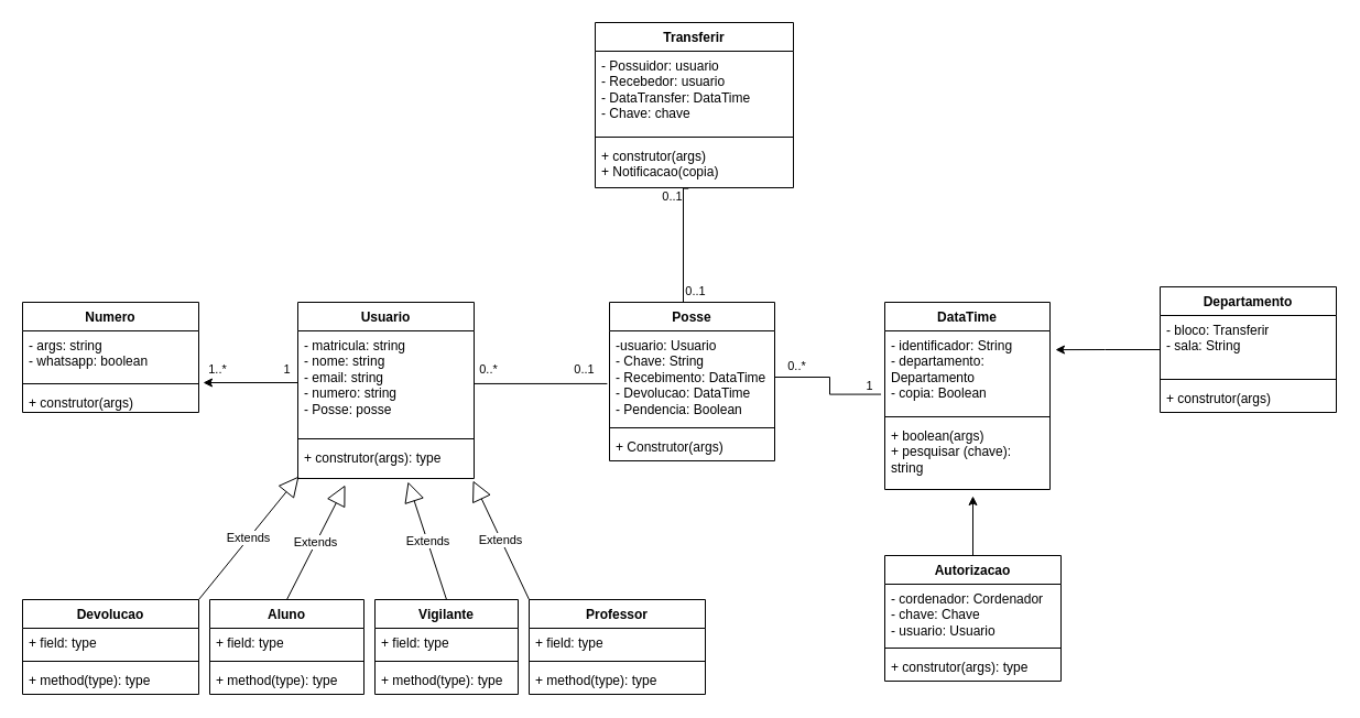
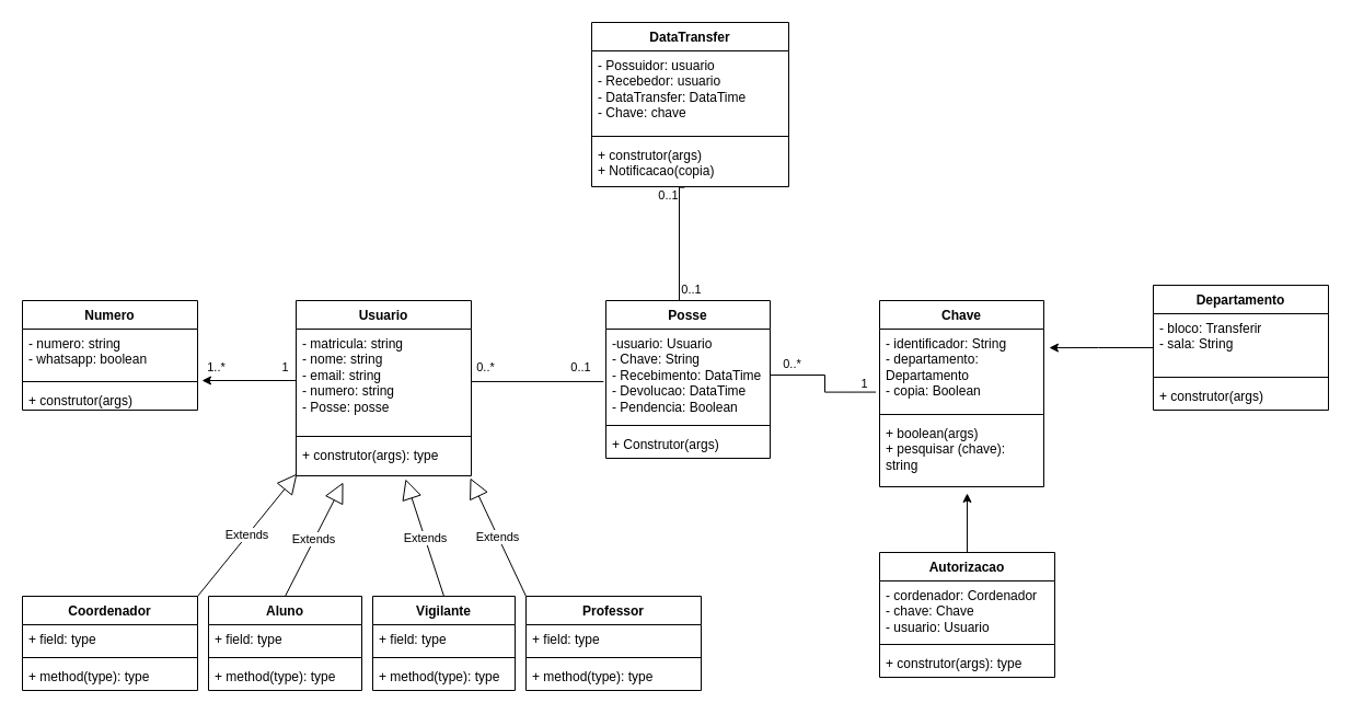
  <mxCell id="0" />
  <mxCell id="1" parent="0" />
  <mxCell id="2" value="Usuario" style="swimlane;fontStyle=1;align=center;verticalAlign=top;childLayout=stackLayout;horizontal=1;startSize=26;horizontalStack=0;resizeParent=1;resizeParentMax=0;resizeLast=0;collapsible=1;marginBottom=0;whiteSpace=wrap;html=1;" vertex="1" parent="1"><mxGeometry x="270" y="274" width="160" height="160" as="geometry" /></mxCell>
  <mxCell id="3" value="- matricula: string&lt;br&gt;- nome: string&lt;br&gt;- email: string&lt;br&gt;- numero: string&lt;br&gt;- Posse: posse" style="text;strokeColor=none;fillColor=none;align=left;verticalAlign=top;spacingLeft=4;spacingRight=4;overflow=hidden;rotatable=0;points=[[0,0.5],[1,0.5]];portConstraint=eastwest;whiteSpace=wrap;html=1;" vertex="1" parent="2"><mxGeometry y="26" width="160" height="94" as="geometry" /></mxCell>
  <mxCell id="4" value="" style="line;strokeWidth=1;fillColor=none;align=left;verticalAlign=middle;spacingTop=-1;spacingLeft=3;spacingRight=3;rotatable=0;labelPosition=right;points=[];portConstraint=eastwest;strokeColor=inherit;" vertex="1" parent="2"><mxGeometry y="120" width="160" height="8" as="geometry" /></mxCell>
  <mxCell id="5" value="+ construtor(args): type" style="text;strokeColor=none;fillColor=none;align=left;verticalAlign=top;spacingLeft=4;spacingRight=4;overflow=hidden;rotatable=0;points=[[0,0.5],[1,0.5]];portConstraint=eastwest;whiteSpace=wrap;html=1;" vertex="1" parent="2"><mxGeometry y="128" width="160" height="32" as="geometry" /></mxCell>
  <mxCell id="6" value="Aluno" style="swimlane;fontStyle=1;align=center;verticalAlign=top;childLayout=stackLayout;horizontal=1;startSize=26;horizontalStack=0;resizeParent=1;resizeParentMax=0;resizeLast=0;collapsible=1;marginBottom=0;whiteSpace=wrap;html=1;" vertex="1" parent="1"><mxGeometry x="190" y="544" width="140" height="86" as="geometry" /></mxCell>
  <mxCell id="7" value="+ field: type" style="text;strokeColor=none;fillColor=none;align=left;verticalAlign=top;spacingLeft=4;spacingRight=4;overflow=hidden;rotatable=0;points=[[0,0.5],[1,0.5]];portConstraint=eastwest;whiteSpace=wrap;html=1;" vertex="1" parent="6"><mxGeometry y="26" width="140" height="26" as="geometry" /></mxCell>
  <mxCell id="8" value="" style="line;strokeWidth=1;fillColor=none;align=left;verticalAlign=middle;spacingTop=-1;spacingLeft=3;spacingRight=3;rotatable=0;labelPosition=right;points=[];portConstraint=eastwest;strokeColor=inherit;" vertex="1" parent="6"><mxGeometry y="52" width="140" height="8" as="geometry" /></mxCell>
  <mxCell id="9" value="+ method(type): type" style="text;strokeColor=none;fillColor=none;align=left;verticalAlign=top;spacingLeft=4;spacingRight=4;overflow=hidden;rotatable=0;points=[[0,0.5],[1,0.5]];portConstraint=eastwest;whiteSpace=wrap;html=1;" vertex="1" parent="6"><mxGeometry y="60" width="140" height="26" as="geometry" /></mxCell>
  <mxCell id="10" value="Professor" style="swimlane;fontStyle=1;align=center;verticalAlign=top;childLayout=stackLayout;horizontal=1;startSize=26;horizontalStack=0;resizeParent=1;resizeParentMax=0;resizeLast=0;collapsible=1;marginBottom=0;whiteSpace=wrap;html=1;" vertex="1" parent="1"><mxGeometry x="480" y="544" width="160" height="86" as="geometry" /></mxCell>
  <mxCell id="11" value="+ field: type" style="text;strokeColor=none;fillColor=none;align=left;verticalAlign=top;spacingLeft=4;spacingRight=4;overflow=hidden;rotatable=0;points=[[0,0.5],[1,0.5]];portConstraint=eastwest;whiteSpace=wrap;html=1;" vertex="1" parent="10"><mxGeometry y="26" width="160" height="26" as="geometry" /></mxCell>
  <mxCell id="12" value="" style="line;strokeWidth=1;fillColor=none;align=left;verticalAlign=middle;spacingTop=-1;spacingLeft=3;spacingRight=3;rotatable=0;labelPosition=right;points=[];portConstraint=eastwest;strokeColor=inherit;" vertex="1" parent="10"><mxGeometry y="52" width="160" height="8" as="geometry" /></mxCell>
  <mxCell id="13" value="+ method(type): type" style="text;strokeColor=none;fillColor=none;align=left;verticalAlign=top;spacingLeft=4;spacingRight=4;overflow=hidden;rotatable=0;points=[[0,0.5],[1,0.5]];portConstraint=eastwest;whiteSpace=wrap;html=1;" vertex="1" parent="10"><mxGeometry y="60" width="160" height="26" as="geometry" /></mxCell>
- <mxCell id="14" value="Devolucao" style="swimlane;fontStyle=1;align=center;verticalAlign=top;childLayout=stackLayout;horizontal=1;startSize=26;horizontalStack=0;resizeParent=1;resizeParentMax=0;resizeLast=0;collapsible=1;marginBottom=0;whiteSpace=wrap;html=1;" vertex="1" parent="1"><mxGeometry x="20" y="544" width="160" height="86" as="geometry" /></mxCell>
+ <mxCell id="14" value="Coordenador" style="swimlane;fontStyle=1;align=center;verticalAlign=top;childLayout=stackLayout;horizontal=1;startSize=26;horizontalStack=0;resizeParent=1;resizeParentMax=0;resizeLast=0;collapsible=1;marginBottom=0;whiteSpace=wrap;html=1;" vertex="1" parent="1"><mxGeometry x="20" y="544" width="160" height="86" as="geometry" /></mxCell>
  <mxCell id="15" value="+ field: type" style="text;strokeColor=none;fillColor=none;align=left;verticalAlign=top;spacingLeft=4;spacingRight=4;overflow=hidden;rotatable=0;points=[[0,0.5],[1,0.5]];portConstraint=eastwest;whiteSpace=wrap;html=1;" vertex="1" parent="14"><mxGeometry y="26" width="160" height="26" as="geometry" /></mxCell>
  <mxCell id="16" value="" style="line;strokeWidth=1;fillColor=none;align=left;verticalAlign=middle;spacingTop=-1;spacingLeft=3;spacingRight=3;rotatable=0;labelPosition=right;points=[];portConstraint=eastwest;strokeColor=inherit;" vertex="1" parent="14"><mxGeometry y="52" width="160" height="8" as="geometry" /></mxCell>
  <mxCell id="17" value="+ method(type): type" style="text;strokeColor=none;fillColor=none;align=left;verticalAlign=top;spacingLeft=4;spacingRight=4;overflow=hidden;rotatable=0;points=[[0,0.5],[1,0.5]];portConstraint=eastwest;whiteSpace=wrap;html=1;" vertex="1" parent="14"><mxGeometry y="60" width="160" height="26" as="geometry" /></mxCell>
  <mxCell id="18" value="Extends" style="endArrow=block;endSize=16;endFill=0;html=1;rounded=0;exitX=1;exitY=0;exitDx=0;exitDy=0;entryX=0.006;entryY=0.938;entryDx=0;entryDy=0;entryPerimeter=0;" edge="1" parent="1" source="14" target="5"><mxGeometry width="160" relative="1" as="geometry"><mxPoint x="340" y="494" as="sourcePoint" /><mxPoint x="400" y="444" as="targetPoint" /></mxGeometry></mxCell>
  <mxCell id="19" value="Extends" style="endArrow=block;endSize=16;endFill=0;html=1;rounded=0;exitX=0.5;exitY=0;exitDx=0;exitDy=0;entryX=0.269;entryY=1.188;entryDx=0;entryDy=0;entryPerimeter=0;" edge="1" parent="1" source="6" target="5"><mxGeometry width="160" relative="1" as="geometry"><mxPoint x="340" y="504" as="sourcePoint" /><mxPoint x="430" y="454" as="targetPoint" /></mxGeometry></mxCell>
  <mxCell id="20" value="Extends" style="endArrow=block;endSize=16;endFill=0;html=1;rounded=0;exitX=0;exitY=0;exitDx=0;exitDy=0;entryX=0.994;entryY=1.063;entryDx=0;entryDy=0;entryPerimeter=0;" edge="1" parent="1" source="10" target="5"><mxGeometry width="160" relative="1" as="geometry"><mxPoint x="350" y="514" as="sourcePoint" /><mxPoint x="530" y="454" as="targetPoint" /></mxGeometry></mxCell>
  <mxCell id="21" value="Vigilante" style="swimlane;fontStyle=1;align=center;verticalAlign=top;childLayout=stackLayout;horizontal=1;startSize=26;horizontalStack=0;resizeParent=1;resizeParentMax=0;resizeLast=0;collapsible=1;marginBottom=0;whiteSpace=wrap;html=1;" vertex="1" parent="1"><mxGeometry x="340" y="544" width="130" height="86" as="geometry" /></mxCell>
  <mxCell id="22" value="+ field: type" style="text;strokeColor=none;fillColor=none;align=left;verticalAlign=top;spacingLeft=4;spacingRight=4;overflow=hidden;rotatable=0;points=[[0,0.5],[1,0.5]];portConstraint=eastwest;whiteSpace=wrap;html=1;" vertex="1" parent="21"><mxGeometry y="26" width="130" height="26" as="geometry" /></mxCell>
  <mxCell id="23" value="" style="line;strokeWidth=1;fillColor=none;align=left;verticalAlign=middle;spacingTop=-1;spacingLeft=3;spacingRight=3;rotatable=0;labelPosition=right;points=[];portConstraint=eastwest;strokeColor=inherit;" vertex="1" parent="21"><mxGeometry y="52" width="130" height="8" as="geometry" /></mxCell>
  <mxCell id="24" value="+ method(type): type" style="text;strokeColor=none;fillColor=none;align=left;verticalAlign=top;spacingLeft=4;spacingRight=4;overflow=hidden;rotatable=0;points=[[0,0.5],[1,0.5]];portConstraint=eastwest;whiteSpace=wrap;html=1;" vertex="1" parent="21"><mxGeometry y="60" width="130" height="26" as="geometry" /></mxCell>
  <mxCell id="25" value="Extends" style="endArrow=block;endSize=16;endFill=0;html=1;rounded=0;exitX=0.5;exitY=0;exitDx=0;exitDy=0;entryX=0.625;entryY=1.094;entryDx=0;entryDy=0;entryPerimeter=0;" edge="1" parent="1" source="21" target="5"><mxGeometry width="160" relative="1" as="geometry"><mxPoint x="650" y="544" as="sourcePoint" /><mxPoint x="450" y="454" as="targetPoint" /></mxGeometry></mxCell>
  <mxCell id="26" value="Numero" style="swimlane;fontStyle=1;align=center;verticalAlign=top;childLayout=stackLayout;horizontal=1;startSize=26;horizontalStack=0;resizeParent=1;resizeParentMax=0;resizeLast=0;collapsible=1;marginBottom=0;whiteSpace=wrap;html=1;" vertex="1" parent="1"><mxGeometry x="20" y="274" width="160" height="100" as="geometry" /></mxCell>
- <mxCell id="27" value="- args: string&lt;br&gt;- whatsapp: boolean" style="text;strokeColor=none;fillColor=none;align=left;verticalAlign=top;spacingLeft=4;spacingRight=4;overflow=hidden;rotatable=0;points=[[0,0.5],[1,0.5]];portConstraint=eastwest;whiteSpace=wrap;html=1;" vertex="1" parent="26"><mxGeometry y="26" width="160" height="44" as="geometry" /></mxCell>
+ <mxCell id="27" value="- numero: string&lt;br&gt;- whatsapp: boolean" style="text;strokeColor=none;fillColor=none;align=left;verticalAlign=top;spacingLeft=4;spacingRight=4;overflow=hidden;rotatable=0;points=[[0,0.5],[1,0.5]];portConstraint=eastwest;whiteSpace=wrap;html=1;" vertex="1" parent="26"><mxGeometry y="26" width="160" height="44" as="geometry" /></mxCell>
  <mxCell id="28" value="" style="line;strokeWidth=1;fillColor=none;align=left;verticalAlign=middle;spacingTop=-1;spacingLeft=3;spacingRight=3;rotatable=0;labelPosition=right;points=[];portConstraint=eastwest;strokeColor=inherit;" vertex="1" parent="26"><mxGeometry y="70" width="160" height="8" as="geometry" /></mxCell>
  <mxCell id="29" value="+ construtor(args)" style="text;strokeColor=none;fillColor=none;align=left;verticalAlign=top;spacingLeft=4;spacingRight=4;overflow=hidden;rotatable=0;points=[[0,0.5],[1,0.5]];portConstraint=eastwest;whiteSpace=wrap;html=1;" vertex="1" parent="26"><mxGeometry y="78" width="160" height="22" as="geometry" /></mxCell>
  <mxCell id="30" style="edgeStyle=orthogonalEdgeStyle;rounded=0;orthogonalLoop=1;jettySize=auto;html=1;entryX=1.025;entryY=-0.227;entryDx=0;entryDy=0;entryPerimeter=0;" edge="1" parent="1" source="3" target="29"><mxGeometry relative="1" as="geometry"><mxPoint x="260" y="367" as="targetPoint" /></mxGeometry></mxCell>
  <mxCell id="31" value="1..*" style="edgeLabel;html=1;align=center;verticalAlign=middle;resizable=0;points=[];" connectable="0" vertex="1" parent="30"><mxGeometry x="0.724" relative="1" as="geometry"><mxPoint y="-13" as="offset" /></mxGeometry></mxCell>
  <mxCell id="32" value="1" style="edgeLabel;html=1;align=center;verticalAlign=middle;resizable=0;points=[];" connectable="0" vertex="1" parent="30"><mxGeometry x="-0.741" relative="1" as="geometry"><mxPoint y="-13" as="offset" /></mxGeometry></mxCell>
- <mxCell id="33" value="DataTime" style="swimlane;fontStyle=1;align=center;verticalAlign=top;childLayout=stackLayout;horizontal=1;startSize=26;horizontalStack=0;resizeParent=1;resizeParentMax=0;resizeLast=0;collapsible=1;marginBottom=0;whiteSpace=wrap;html=1;" vertex="1" parent="1"><mxGeometry x="803" y="274" width="150" height="170" as="geometry" /></mxCell>
+ <mxCell id="33" value="Chave" style="swimlane;fontStyle=1;align=center;verticalAlign=top;childLayout=stackLayout;horizontal=1;startSize=26;horizontalStack=0;resizeParent=1;resizeParentMax=0;resizeLast=0;collapsible=1;marginBottom=0;whiteSpace=wrap;html=1;" vertex="1" parent="1"><mxGeometry x="803" y="274" width="150" height="170" as="geometry" /></mxCell>
  <mxCell id="34" value="- identificador: String&lt;br&gt;- departamento: Departamento&lt;br&gt;- copia: Boolean&lt;br&gt;" style="text;strokeColor=none;fillColor=none;align=left;verticalAlign=top;spacingLeft=4;spacingRight=4;overflow=hidden;rotatable=0;points=[[0,0.5],[1,0.5]];portConstraint=eastwest;whiteSpace=wrap;html=1;" vertex="1" parent="33"><mxGeometry y="26" width="150" height="74" as="geometry" /></mxCell>
  <mxCell id="35" value="" style="line;strokeWidth=1;fillColor=none;align=left;verticalAlign=middle;spacingTop=-1;spacingLeft=3;spacingRight=3;rotatable=0;labelPosition=right;points=[];portConstraint=eastwest;strokeColor=inherit;" vertex="1" parent="33"><mxGeometry y="100" width="150" height="8" as="geometry" /></mxCell>
  <mxCell id="36" value="+ boolean(args)&lt;br&gt;+ pesquisar (chave): string" style="text;strokeColor=none;fillColor=none;align=left;verticalAlign=top;spacingLeft=4;spacingRight=4;overflow=hidden;rotatable=0;points=[[0,0.5],[1,0.5]];portConstraint=eastwest;whiteSpace=wrap;html=1;" vertex="1" parent="33"><mxGeometry y="108" width="150" height="62" as="geometry" /></mxCell>
  <mxCell id="37" value="Posse" style="swimlane;fontStyle=1;align=center;verticalAlign=top;childLayout=stackLayout;horizontal=1;startSize=26;horizontalStack=0;resizeParent=1;resizeParentMax=0;resizeLast=0;collapsible=1;marginBottom=0;whiteSpace=wrap;html=1;" vertex="1" parent="1"><mxGeometry x="553" y="274" width="150" height="144" as="geometry" /></mxCell>
  <mxCell id="38" value="-usuario: Usuario&lt;br&gt;- Chave: String&lt;br&gt;- Recebimento: DataTime&lt;br&gt;- Devolucao: DataTime&lt;br&gt;- Pendencia: Boolean" style="text;strokeColor=none;fillColor=none;align=left;verticalAlign=top;spacingLeft=4;spacingRight=4;overflow=hidden;rotatable=0;points=[[0,0.5],[1,0.5]];portConstraint=eastwest;whiteSpace=wrap;html=1;" vertex="1" parent="37"><mxGeometry y="26" width="150" height="84" as="geometry" /></mxCell>
  <mxCell id="39" value="" style="line;strokeWidth=1;fillColor=none;align=left;verticalAlign=middle;spacingTop=-1;spacingLeft=3;spacingRight=3;rotatable=0;labelPosition=right;points=[];portConstraint=eastwest;strokeColor=inherit;" vertex="1" parent="37"><mxGeometry y="110" width="150" height="8" as="geometry" /></mxCell>
  <mxCell id="40" value="+ Construtor(args)" style="text;strokeColor=none;fillColor=none;align=left;verticalAlign=top;spacingLeft=4;spacingRight=4;overflow=hidden;rotatable=0;points=[[0,0.5],[1,0.5]];portConstraint=eastwest;whiteSpace=wrap;html=1;" vertex="1" parent="37"><mxGeometry y="118" width="150" height="26" as="geometry" /></mxCell>
  <mxCell id="41" style="edgeStyle=orthogonalEdgeStyle;rounded=0;orthogonalLoop=1;jettySize=auto;html=1;entryX=-0.023;entryY=0.778;entryDx=0;entryDy=0;entryPerimeter=0;endArrow=none;endFill=0;" edge="1" parent="1" source="38" target="34"><mxGeometry relative="1" as="geometry" /></mxCell>
  <mxCell id="42" value="0..*" style="edgeLabel;html=1;align=center;verticalAlign=middle;resizable=0;points=[];" connectable="0" vertex="1" parent="41"><mxGeometry x="-0.473" y="-1" relative="1" as="geometry"><mxPoint x="-11" y="-12" as="offset" /></mxGeometry></mxCell>
  <mxCell id="43" value="1" style="edgeLabel;html=1;align=center;verticalAlign=middle;resizable=0;points=[];" connectable="0" vertex="1" parent="41"><mxGeometry x="0.44" y="-4" relative="1" as="geometry"><mxPoint x="20" y="-12" as="offset" /></mxGeometry></mxCell>
  <mxCell id="44" style="edgeStyle=orthogonalEdgeStyle;rounded=0;orthogonalLoop=1;jettySize=auto;html=1;entryX=-0.014;entryY=0.571;entryDx=0;entryDy=0;entryPerimeter=0;endArrow=none;endFill=0;" edge="1" parent="1" source="3" target="38"><mxGeometry relative="1" as="geometry"><mxPoint x="500" y="347" as="targetPoint" /><Array as="points"><mxPoint x="551" y="347" /></Array></mxGeometry></mxCell>
  <mxCell id="45" value="0..*" style="edgeLabel;html=1;align=center;verticalAlign=middle;resizable=0;points=[];" connectable="0" vertex="1" parent="44"><mxGeometry x="-0.612" y="-1" relative="1" as="geometry"><mxPoint x="-11" y="-14" as="offset" /></mxGeometry></mxCell>
  <mxCell id="46" value="0..1" style="edgeLabel;html=1;align=center;verticalAlign=middle;resizable=0;points=[];" connectable="0" vertex="1" parent="44"><mxGeometry x="0.557" relative="1" as="geometry"><mxPoint x="5" y="-13" as="offset" /></mxGeometry></mxCell>
  <mxCell id="47" style="edgeStyle=orthogonalEdgeStyle;rounded=0;orthogonalLoop=1;jettySize=auto;html=1;entryX=1.033;entryY=0.231;entryDx=0;entryDy=0;entryPerimeter=0;" edge="1" parent="1" source="48" target="34"><mxGeometry relative="1" as="geometry"><mxPoint x="883" y="414" as="targetPoint" /></mxGeometry></mxCell>
  <mxCell id="48" value="Departamento" style="swimlane;fontStyle=1;align=center;verticalAlign=top;childLayout=stackLayout;horizontal=1;startSize=26;horizontalStack=0;resizeParent=1;resizeParentMax=0;resizeLast=0;collapsible=1;marginBottom=0;whiteSpace=wrap;html=1;" vertex="1" parent="1"><mxGeometry x="1053" y="260" width="160" height="114" as="geometry" /></mxCell>
  <mxCell id="49" value="- bloco: Transferir&lt;br&gt;- sala: String" style="text;strokeColor=none;fillColor=none;align=left;verticalAlign=top;spacingLeft=4;spacingRight=4;overflow=hidden;rotatable=0;points=[[0,0.5],[1,0.5]];portConstraint=eastwest;whiteSpace=wrap;html=1;" vertex="1" parent="48"><mxGeometry y="26" width="160" height="54" as="geometry" /></mxCell>
  <mxCell id="50" value="" style="line;strokeWidth=1;fillColor=none;align=left;verticalAlign=middle;spacingTop=-1;spacingLeft=3;spacingRight=3;rotatable=0;labelPosition=right;points=[];portConstraint=eastwest;strokeColor=inherit;" vertex="1" parent="48"><mxGeometry y="80" width="160" height="8" as="geometry" /></mxCell>
  <mxCell id="51" value="+ construtor(args)" style="text;strokeColor=none;fillColor=none;align=left;verticalAlign=top;spacingLeft=4;spacingRight=4;overflow=hidden;rotatable=0;points=[[0,0.5],[1,0.5]];portConstraint=eastwest;whiteSpace=wrap;html=1;" vertex="1" parent="48"><mxGeometry y="88" width="160" height="26" as="geometry" /></mxCell>
  <mxCell id="52" style="edgeStyle=orthogonalEdgeStyle;rounded=0;orthogonalLoop=1;jettySize=auto;html=1;" edge="1" parent="1" source="53"><mxGeometry relative="1" as="geometry"><mxPoint x="883" y="450" as="targetPoint" /></mxGeometry></mxCell>
  <mxCell id="53" value="Autorizacao" style="swimlane;fontStyle=1;align=center;verticalAlign=top;childLayout=stackLayout;horizontal=1;startSize=26;horizontalStack=0;resizeParent=1;resizeParentMax=0;resizeLast=0;collapsible=1;marginBottom=0;whiteSpace=wrap;html=1;" vertex="1" parent="1"><mxGeometry x="803" y="504" width="160" height="114" as="geometry" /></mxCell>
  <mxCell id="54" value="- cordenador: Cordenador&lt;br&gt;- chave: Chave&lt;br&gt;- usuario: Usuario" style="text;strokeColor=none;fillColor=none;align=left;verticalAlign=top;spacingLeft=4;spacingRight=4;overflow=hidden;rotatable=0;points=[[0,0.5],[1,0.5]];portConstraint=eastwest;whiteSpace=wrap;html=1;" vertex="1" parent="53"><mxGeometry y="26" width="160" height="54" as="geometry" /></mxCell>
  <mxCell id="55" value="" style="line;strokeWidth=1;fillColor=none;align=left;verticalAlign=middle;spacingTop=-1;spacingLeft=3;spacingRight=3;rotatable=0;labelPosition=right;points=[];portConstraint=eastwest;strokeColor=inherit;" vertex="1" parent="53"><mxGeometry y="80" width="160" height="8" as="geometry" /></mxCell>
  <mxCell id="56" value="+ construtor(args): type" style="text;strokeColor=none;fillColor=none;align=left;verticalAlign=top;spacingLeft=4;spacingRight=4;overflow=hidden;rotatable=0;points=[[0,0.5],[1,0.5]];portConstraint=eastwest;whiteSpace=wrap;html=1;" vertex="1" parent="53"><mxGeometry y="88" width="160" height="26" as="geometry" /></mxCell>
- <mxCell id="57" value="Transferir" style="swimlane;fontStyle=1;align=center;verticalAlign=top;childLayout=stackLayout;horizontal=1;startSize=26;horizontalStack=0;resizeParent=1;resizeParentMax=0;resizeLast=0;collapsible=1;marginBottom=0;whiteSpace=wrap;html=1;" vertex="1" parent="1"><mxGeometry x="540" y="20" width="180" height="150" as="geometry" /></mxCell>
+ <mxCell id="57" value="DataTransfer" style="swimlane;fontStyle=1;align=center;verticalAlign=top;childLayout=stackLayout;horizontal=1;startSize=26;horizontalStack=0;resizeParent=1;resizeParentMax=0;resizeLast=0;collapsible=1;marginBottom=0;whiteSpace=wrap;html=1;" vertex="1" parent="1"><mxGeometry x="540" y="20" width="180" height="150" as="geometry" /></mxCell>
  <mxCell id="58" value="- Possuidor: usuario&amp;nbsp;&lt;br&gt;- Recebedor: usuario&amp;nbsp;&lt;br&gt;- DataTransfer: DataTime&lt;br&gt;- Chave: chave" style="text;strokeColor=none;fillColor=none;align=left;verticalAlign=top;spacingLeft=4;spacingRight=4;overflow=hidden;rotatable=0;points=[[0,0.5],[1,0.5]];portConstraint=eastwest;whiteSpace=wrap;html=1;" vertex="1" parent="57"><mxGeometry y="26" width="180" height="74" as="geometry" /></mxCell>
  <mxCell id="59" value="" style="line;strokeWidth=1;fillColor=none;align=left;verticalAlign=middle;spacingTop=-1;spacingLeft=3;spacingRight=3;rotatable=0;labelPosition=right;points=[];portConstraint=eastwest;strokeColor=inherit;" vertex="1" parent="57"><mxGeometry y="100" width="180" height="8" as="geometry" /></mxCell>
  <mxCell id="60" value="+ construtor(args)&lt;br&gt;+ Notificacao(copia)&amp;nbsp;" style="text;strokeColor=none;fillColor=none;align=left;verticalAlign=top;spacingLeft=4;spacingRight=4;overflow=hidden;rotatable=0;points=[[0,0.5],[1,0.5]];portConstraint=eastwest;whiteSpace=wrap;html=1;" vertex="1" parent="57"><mxGeometry y="108" width="180" height="42" as="geometry" /></mxCell>
  <mxCell id="61" style="edgeStyle=orthogonalEdgeStyle;rounded=0;orthogonalLoop=1;jettySize=auto;html=1;endArrow=none;endFill=0;exitX=0.471;exitY=1.015;exitDx=0;exitDy=0;exitPerimeter=0;" edge="1" parent="1" source="60"><mxGeometry relative="1" as="geometry"><mxPoint x="620" y="274" as="targetPoint" /><Array as="points"><mxPoint x="620" y="171" /></Array><mxPoint x="620" y="200" as="sourcePoint" /></mxGeometry></mxCell>
  <mxCell id="62" value="0..1" style="edgeLabel;html=1;align=center;verticalAlign=middle;resizable=0;points=[];" connectable="0" vertex="1" parent="61"><mxGeometry x="-0.612" y="-1" relative="1" as="geometry"><mxPoint x="-10" y="-9" as="offset" /></mxGeometry></mxCell>
  <mxCell id="63" value="0..1" style="edgeLabel;html=1;align=center;verticalAlign=middle;resizable=0;points=[];" connectable="0" vertex="1" parent="61"><mxGeometry x="0.557" relative="1" as="geometry"><mxPoint x="10" y="14" as="offset" /></mxGeometry></mxCell>
